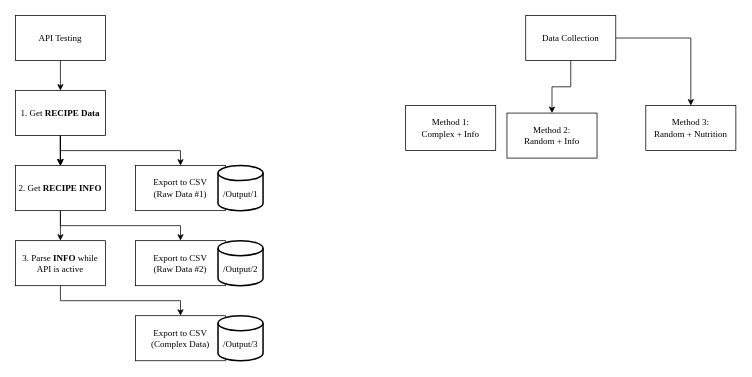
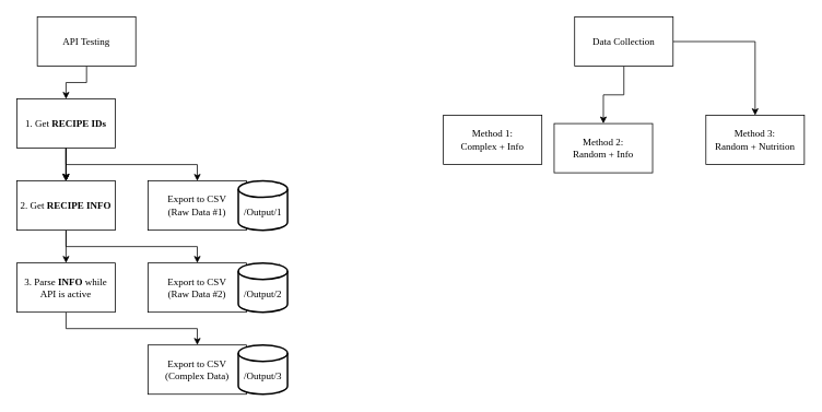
  <mxCell id="0" />
  <mxCell id="1" parent="0" />
  <mxCell id="2" value="" style="edgeStyle=orthogonalEdgeStyle;rounded=0;orthogonalLoop=1;jettySize=auto;html=1;fontFamily=Trebuchet MS;" edge="1" parent="1" source="3" target="8"><mxGeometry relative="1" as="geometry" /></mxCell>
- <mxCell id="3" value="API Testing" style="whiteSpace=wrap;html=1;fontFamily=Trebuchet MS;" vertex="1" parent="1"><mxGeometry x="20" y="20" width="120" height="60" as="geometry" /></mxCell>
+ <mxCell id="3" value="API Testing" style="whiteSpace=wrap;html=1;fontFamily=Trebuchet MS;" vertex="1" parent="1"><mxGeometry x="45" y="20" width="120" height="60" as="geometry" /></mxCell>
  <mxCell id="4" value="" style="edgeStyle=orthogonalEdgeStyle;rounded=0;orthogonalLoop=1;jettySize=auto;html=1;fontFamily=Trebuchet MS;" edge="1" parent="1" source="8" target="11"><mxGeometry relative="1" as="geometry" /></mxCell>
  <mxCell id="5" value="" style="edgeStyle=orthogonalEdgeStyle;rounded=0;orthogonalLoop=1;jettySize=auto;html=1;fontFamily=Trebuchet MS;" edge="1" parent="1" source="8" target="11"><mxGeometry relative="1" as="geometry" /></mxCell>
  <mxCell id="6" value="" style="edgeStyle=orthogonalEdgeStyle;rounded=0;orthogonalLoop=1;jettySize=auto;html=1;fontFamily=Trebuchet MS;" edge="1" parent="1" source="8" target="11"><mxGeometry relative="1" as="geometry" /></mxCell>
  <mxCell id="7" value="" style="edgeStyle=orthogonalEdgeStyle;rounded=0;orthogonalLoop=1;jettySize=auto;html=1;fontFamily=Trebuchet MS;" edge="1" parent="1" source="8" target="11"><mxGeometry relative="1" as="geometry" /></mxCell>
- <mxCell id="8" value="1. Get &lt;b&gt;RECIPE Data&lt;/b&gt;" style="whiteSpace=wrap;html=1;fontFamily=Trebuchet MS;" vertex="1" parent="1"><mxGeometry x="20" y="120" width="120" height="60" as="geometry" /></mxCell>
+ <mxCell id="8" value="1. Get &lt;b&gt;RECIPE IDs&lt;/b&gt;" style="whiteSpace=wrap;html=1;fontFamily=Trebuchet MS;" vertex="1" parent="1"><mxGeometry x="20" y="120" width="120" height="60" as="geometry" /></mxCell>
  <mxCell id="9" value="" style="edgeStyle=orthogonalEdgeStyle;rounded=0;orthogonalLoop=1;jettySize=auto;html=1;exitX=0.5;exitY=1;exitDx=0;exitDy=0;fontFamily=Trebuchet MS;" edge="1" parent="1" source="11" target="14"><mxGeometry relative="1" as="geometry" /></mxCell>
  <mxCell id="10" value="" style="edgeStyle=orthogonalEdgeStyle;rounded=0;orthogonalLoop=1;jettySize=auto;html=1;fontFamily=Trebuchet MS;" edge="1" parent="1" source="11" target="16"><mxGeometry relative="1" as="geometry" /></mxCell>
  <mxCell id="11" value="2. Get &lt;b&gt;RECIPE INFO&lt;/b&gt;" style="whiteSpace=wrap;html=1;fontFamily=Trebuchet MS;" vertex="1" parent="1"><mxGeometry x="20" y="220" width="120" height="60" as="geometry" /></mxCell>
  <mxCell id="12" value="Export to CSV&lt;br&gt;(Raw Data #1)" style="rounded=0;whiteSpace=wrap;html=1;fontFamily=Trebuchet MS;" vertex="1" parent="1"><mxGeometry x="180" y="220" width="120" height="60" as="geometry" /></mxCell>
  <mxCell id="13" value="" style="endArrow=classic;html=1;rounded=0;exitX=0.5;exitY=1;exitDx=0;exitDy=0;edgeStyle=orthogonalEdgeStyle;entryX=0.5;entryY=0;entryDx=0;entryDy=0;fontFamily=Trebuchet MS;" edge="1" parent="1" source="8" target="12"><mxGeometry width="50" height="50" relative="1" as="geometry"><mxPoint x="60" y="300" as="sourcePoint" /><mxPoint x="110" y="250" as="targetPoint" /></mxGeometry></mxCell>
  <mxCell id="14" value="Export to CSV&lt;br&gt;(Raw Data #2)" style="whiteSpace=wrap;html=1;fontFamily=Trebuchet MS;" vertex="1" parent="1"><mxGeometry x="180" y="320" width="120" height="60" as="geometry" /></mxCell>
  <mxCell id="15" value="" style="edgeStyle=orthogonalEdgeStyle;rounded=0;orthogonalLoop=1;jettySize=auto;html=1;exitX=0.5;exitY=1;exitDx=0;exitDy=0;fontFamily=Trebuchet MS;" edge="1" parent="1" source="16" target="17"><mxGeometry relative="1" as="geometry" /></mxCell>
  <mxCell id="16" value="3. Parse &lt;b&gt;INFO&lt;/b&gt;&amp;nbsp;while API is active" style="whiteSpace=wrap;html=1;fontFamily=Trebuchet MS;" vertex="1" parent="1"><mxGeometry x="20" y="320" width="120" height="60" as="geometry" /></mxCell>
  <mxCell id="17" value="Export to CSV&lt;br&gt;(Complex Data)" style="whiteSpace=wrap;html=1;fontFamily=Trebuchet MS;" vertex="1" parent="1"><mxGeometry x="180" y="420" width="120" height="60" as="geometry" /></mxCell>
  <mxCell id="18" value="&lt;br&gt;/Output/1" style="strokeWidth=2;html=1;shape=mxgraph.flowchart.database;whiteSpace=wrap;fontFamily=Trebuchet MS;" vertex="1" parent="1"><mxGeometry x="290" y="220" width="60" height="60" as="geometry" /></mxCell>
  <mxCell id="19" value="&lt;br&gt;/Output/2" style="strokeWidth=2;html=1;shape=mxgraph.flowchart.database;whiteSpace=wrap;fontFamily=Trebuchet MS;" vertex="1" parent="1"><mxGeometry x="290" y="320" width="60" height="60" as="geometry" /></mxCell>
  <mxCell id="20" value="&lt;br&gt;/Output/3" style="strokeWidth=2;html=1;shape=mxgraph.flowchart.database;whiteSpace=wrap;fontFamily=Trebuchet MS;" vertex="1" parent="1"><mxGeometry x="290" y="420" width="60" height="60" as="geometry" /></mxCell>
  <mxCell id="21" value="" style="edgeStyle=orthogonalEdgeStyle;rounded=0;orthogonalLoop=1;jettySize=auto;html=1;" edge="1" parent="1" source="23" target="25"><mxGeometry relative="1" as="geometry" /></mxCell>
  <mxCell id="22" value="" style="edgeStyle=orthogonalEdgeStyle;rounded=0;orthogonalLoop=1;jettySize=auto;html=1;" edge="1" parent="1" source="23" target="26"><mxGeometry relative="1" as="geometry" /></mxCell>
  <mxCell id="23" value="Data Collection" style="whiteSpace=wrap;html=1;fontFamily=Trebuchet MS;" vertex="1" parent="1"><mxGeometry x="700" y="20" width="120" height="60" as="geometry" /></mxCell>
  <mxCell id="24" value="Method 1:&lt;br&gt;Complex + Info" style="whiteSpace=wrap;html=1;fontFamily=Trebuchet MS;" vertex="1" parent="1"><mxGeometry x="540" y="140" width="120" height="60" as="geometry" /></mxCell>
  <mxCell id="25" value="Method 3:&lt;br&gt;Random + Nutrition" style="whiteSpace=wrap;html=1;fontFamily=Trebuchet MS;" vertex="1" parent="1"><mxGeometry x="860" y="140" width="120" height="60" as="geometry" /></mxCell>
  <mxCell id="26" value="Method 2:&lt;br&gt;Random + Info" style="whiteSpace=wrap;html=1;fontFamily=Trebuchet MS;" vertex="1" parent="1"><mxGeometry x="675" y="150" width="120" height="60" as="geometry" /></mxCell>
